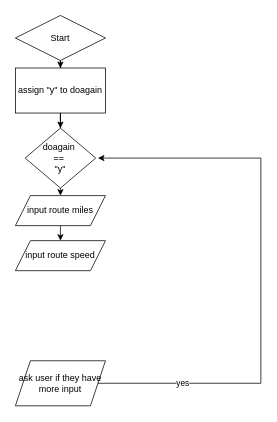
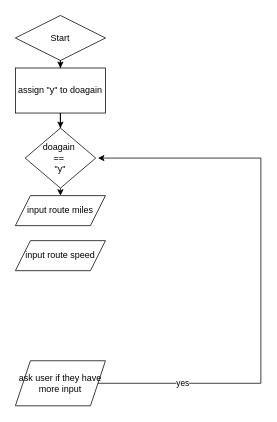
  <mxCell id="0" />
  <mxCell id="1" parent="0" />
  <mxCell id="2" style="edgeStyle=orthogonalEdgeStyle;rounded=0;orthogonalLoop=1;jettySize=auto;html=1;exitX=0.5;exitY=1;exitDx=0;exitDy=0;" edge="1" parent="1" source="3" target="10"><mxGeometry relative="1" as="geometry" /></mxCell>
  <mxCell id="3" value="Start" style="rhombus;whiteSpace=wrap;html=1;" vertex="1" parent="1"><mxGeometry x="20" y="20" width="120" height="60" as="geometry" /></mxCell>
- <mxCell id="4" style="edgeStyle=orthogonalEdgeStyle;rounded=0;orthogonalLoop=1;jettySize=auto;html=1;exitX=0.5;exitY=1;exitDx=0;exitDy=0;entryX=0.5;entryY=0;entryDx=0;entryDy=0;" edge="1" parent="1" source="5" target="6"><mxGeometry relative="1" as="geometry" /></mxCell>
  <mxCell id="5" value="input route miles" style="shape=parallelogram;perimeter=parallelogramPerimeter;whiteSpace=wrap;html=1;fixedSize=1;" vertex="1" parent="1"><mxGeometry x="20" y="260" width="120" height="40" as="geometry" /></mxCell>
  <mxCell id="6" value="input route speed" style="shape=parallelogram;perimeter=parallelogramPerimeter;whiteSpace=wrap;html=1;fixedSize=1;" vertex="1" parent="1"><mxGeometry x="20" y="320" width="120" height="40" as="geometry" /></mxCell>
  <mxCell id="7" style="edgeStyle=orthogonalEdgeStyle;rounded=0;orthogonalLoop=1;jettySize=auto;html=1;exitX=0.5;exitY=1;exitDx=0;exitDy=0;entryX=0.5;entryY=0;entryDx=0;entryDy=0;" edge="1" parent="1" source="8" target="5"><mxGeometry relative="1" as="geometry" /></mxCell>
  <mxCell id="8" value="doagain&amp;nbsp;&lt;div&gt;==&amp;nbsp;&lt;div&gt;&quot;y&quot;&lt;/div&gt;&lt;/div&gt;" style="rhombus;whiteSpace=wrap;html=1;" vertex="1" parent="1"><mxGeometry x="33" y="170" width="94" height="80" as="geometry" /></mxCell>
  <mxCell id="9" style="edgeStyle=orthogonalEdgeStyle;rounded=0;orthogonalLoop=1;jettySize=auto;html=1;exitX=0.5;exitY=1;exitDx=0;exitDy=0;" edge="1" parent="1" source="10" target="8"><mxGeometry relative="1" as="geometry" /></mxCell>
  <mxCell id="10" value="assign &quot;y&quot; to doagain" style="rounded=0;whiteSpace=wrap;html=1;" vertex="1" parent="1"><mxGeometry x="20" y="90" width="120" height="60" as="geometry" /></mxCell>
  <mxCell id="11" style="edgeStyle=orthogonalEdgeStyle;rounded=0;orthogonalLoop=1;jettySize=auto;html=1;exitX=1;exitY=0.5;exitDx=0;exitDy=0;" edge="1" parent="1" source="13"><mxGeometry relative="1" as="geometry"><mxPoint x="130" y="210" as="targetPoint" /><Array as="points"><mxPoint x="347" y="510" /><mxPoint x="347" y="210" /></Array></mxGeometry></mxCell>
  <mxCell id="12" value="yes" style="edgeLabel;html=1;align=center;verticalAlign=middle;resizable=0;points=[];" vertex="1" connectable="0" parent="11"><mxGeometry x="-0.696" y="1" relative="1" as="geometry"><mxPoint as="offset" /></mxGeometry></mxCell>
  <mxCell id="13" value="ask user if they have more input" style="shape=parallelogram;perimeter=parallelogramPerimeter;whiteSpace=wrap;html=1;fixedSize=1;" vertex="1" parent="1"><mxGeometry x="20" y="480" width="120" height="60" as="geometry" /></mxCell>
